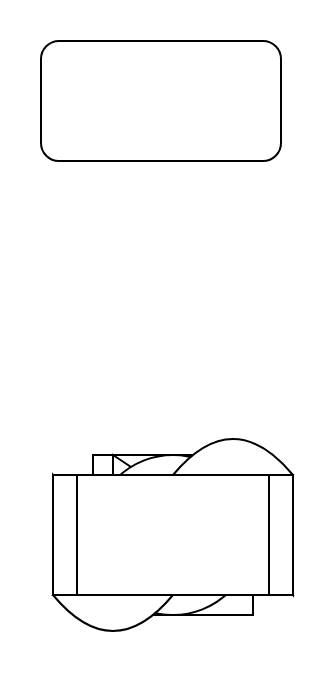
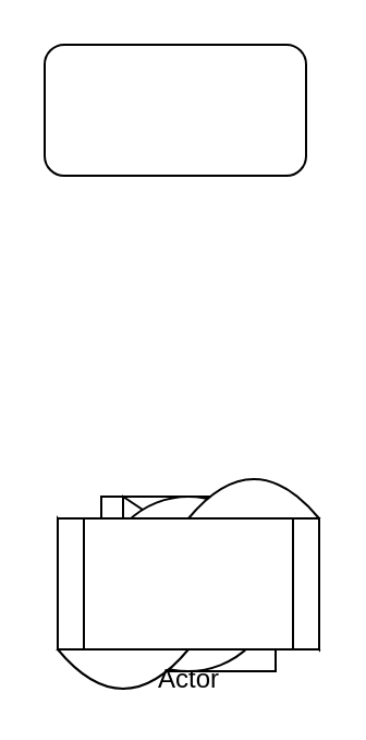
  <mxCell id="0" />
  <mxCell id="1" parent="0" />
  <mxCell id="2" value="" style="rounded=1;whiteSpace=wrap;html=1;" vertex="1" parent="1"><mxGeometry x="20" y="20" width="120" height="60" as="geometry" /></mxCell>
  <mxCell id="3" value="" style="whiteSpace=wrap;html=1;aspect=fixed;" vertex="1" parent="1"><mxGeometry x="46" y="227" width="80" height="80" as="geometry" /></mxCell>
  <mxCell id="4" value="" style="triangle;whiteSpace=wrap;html=1;" vertex="1" parent="1"><mxGeometry x="56" y="227" width="60" height="80" as="geometry" /></mxCell>
  <mxCell id="5" value="" style="ellipse;whiteSpace=wrap;html=1;aspect=fixed;" vertex="1" parent="1"><mxGeometry x="46" y="227" width="80" height="80" as="geometry" /></mxCell>
  <mxCell id="6" value="" style="shape=trapezoid;perimeter=trapezoidPerimeter;whiteSpace=wrap;html=1;fixedSize=1;" vertex="1" parent="1"><mxGeometry x="26" y="237" width="120" height="60" as="geometry" /></mxCell>
  <mxCell id="7" value="" style="shape=tape;whiteSpace=wrap;html=1;" vertex="1" parent="1"><mxGeometry x="26" y="217" width="120" height="100" as="geometry" /></mxCell>
+ <mxCell id="8" value="Actor" style="shape=umlActor;verticalLabelPosition=bottom;verticalAlign=top;html=1;outlineConnect=0;" vertex="1" parent="1"><mxGeometry x="71" y="237" width="30" height="60" as="geometry" /></mxCell>
  <mxCell id="9" value="" style="shape=parallelogram;perimeter=parallelogramPerimeter;whiteSpace=wrap;html=1;fixedSize=1;" vertex="1" parent="1"><mxGeometry x="26" y="237" width="120" height="60" as="geometry" /></mxCell>
  <mxCell id="10" value="" style="shape=process;whiteSpace=wrap;html=1;backgroundOutline=1;" vertex="1" parent="1"><mxGeometry x="26" y="237" width="120" height="60" as="geometry" /></mxCell>
